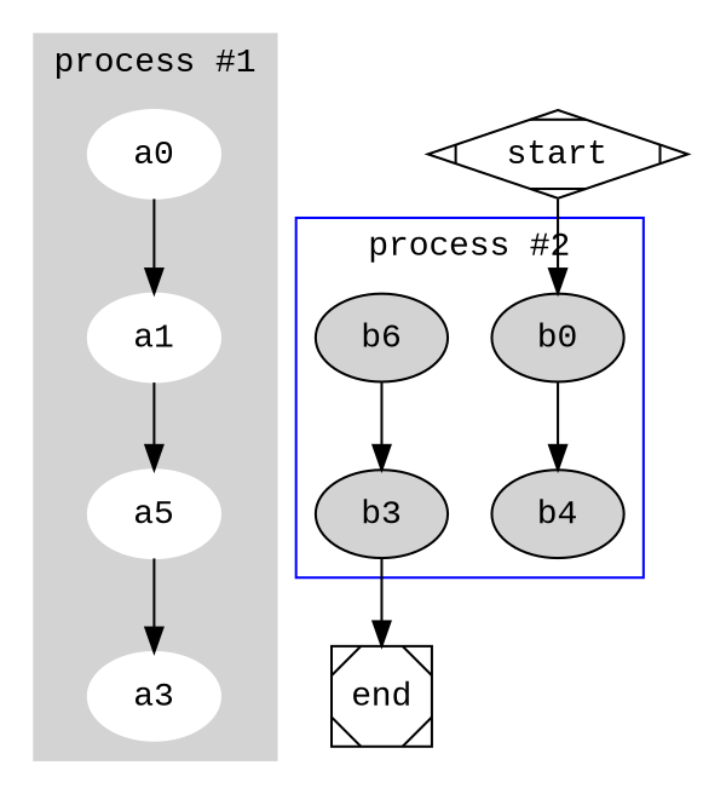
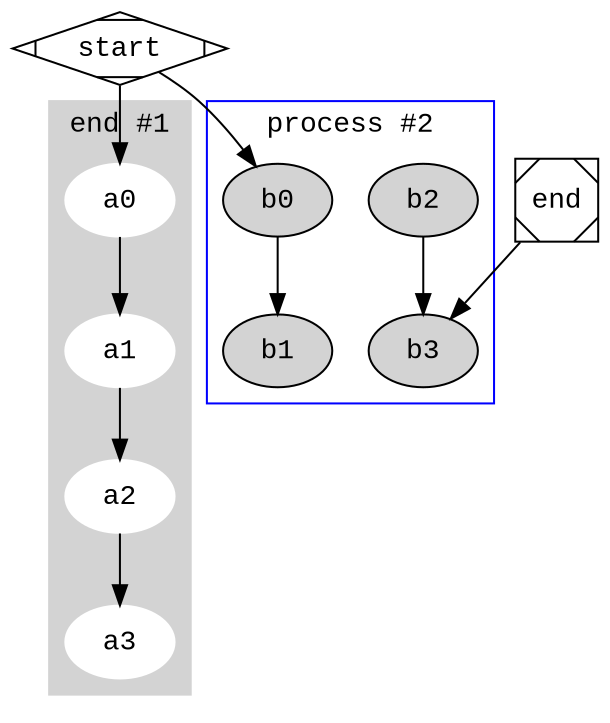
  digraph {
    fontname="Liberation Mono"
    node [fontname="Liberation Mono" style=filled]
    edge [fontname="Liberation Mono"]
    a0 [color=white]
    a1 [color=white]
-   a2 [color=white label=a5]
+   a2 [color=white]
    a3 [color=white]
    b0
-   b1 [label=b4]
-   b2 [label=b6]
+   b1
+   b2
    b3
    end [shape=Msquare style=""]
    start [shape=Mdiamond style=""]
    subgraph cluster_1 {
      color=lightgrey
-     label="process #1"
+     label="end #1"
      style=filled
      a0
      a1
      a2
      a3
    }
    subgraph cluster_2 {
      color=blue
      label="process #2"
      b0
      b1
      b2
      b3
    }
    a0 -> a1
    a1 -> a2
    a2 -> a3
    b0 -> b1
    b2 -> b3
-   b3 -> end [weight=4]
+   end -> b3 [weight=4]
+   start -> a0 [weight=7]
    start -> b0 [weight=3]
  }
